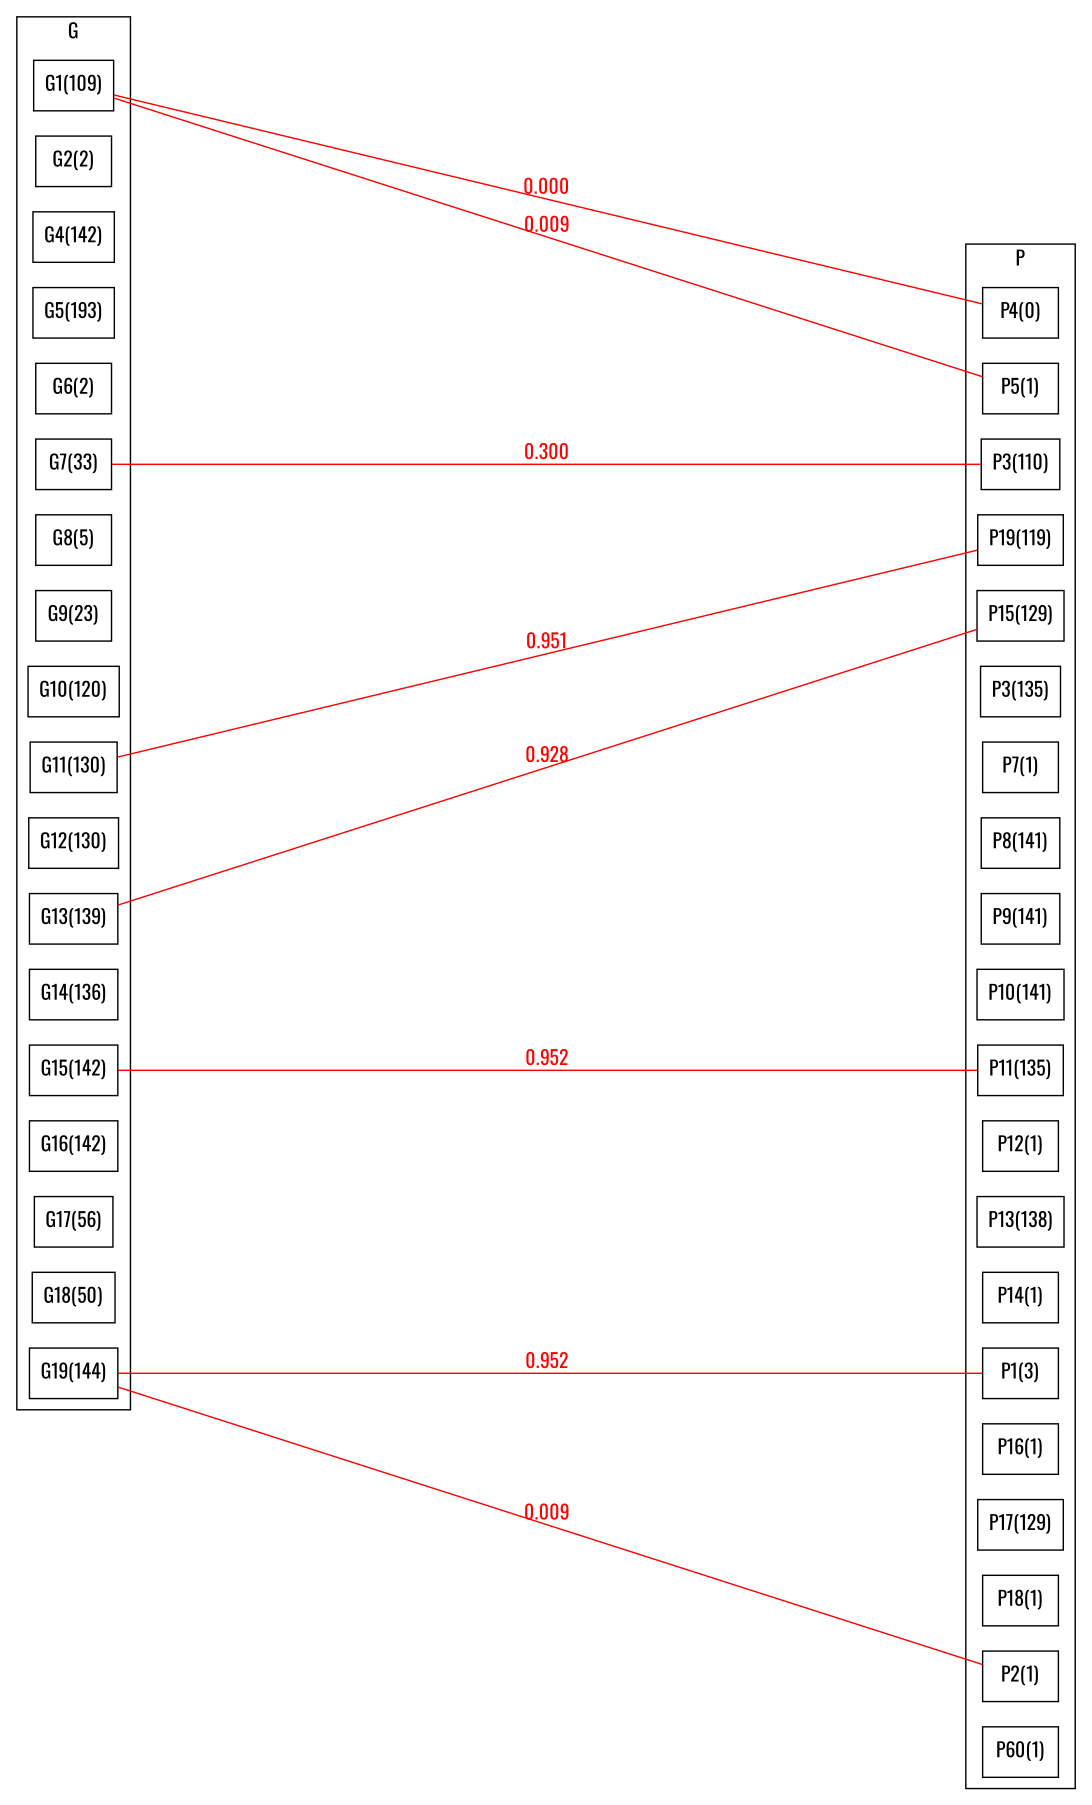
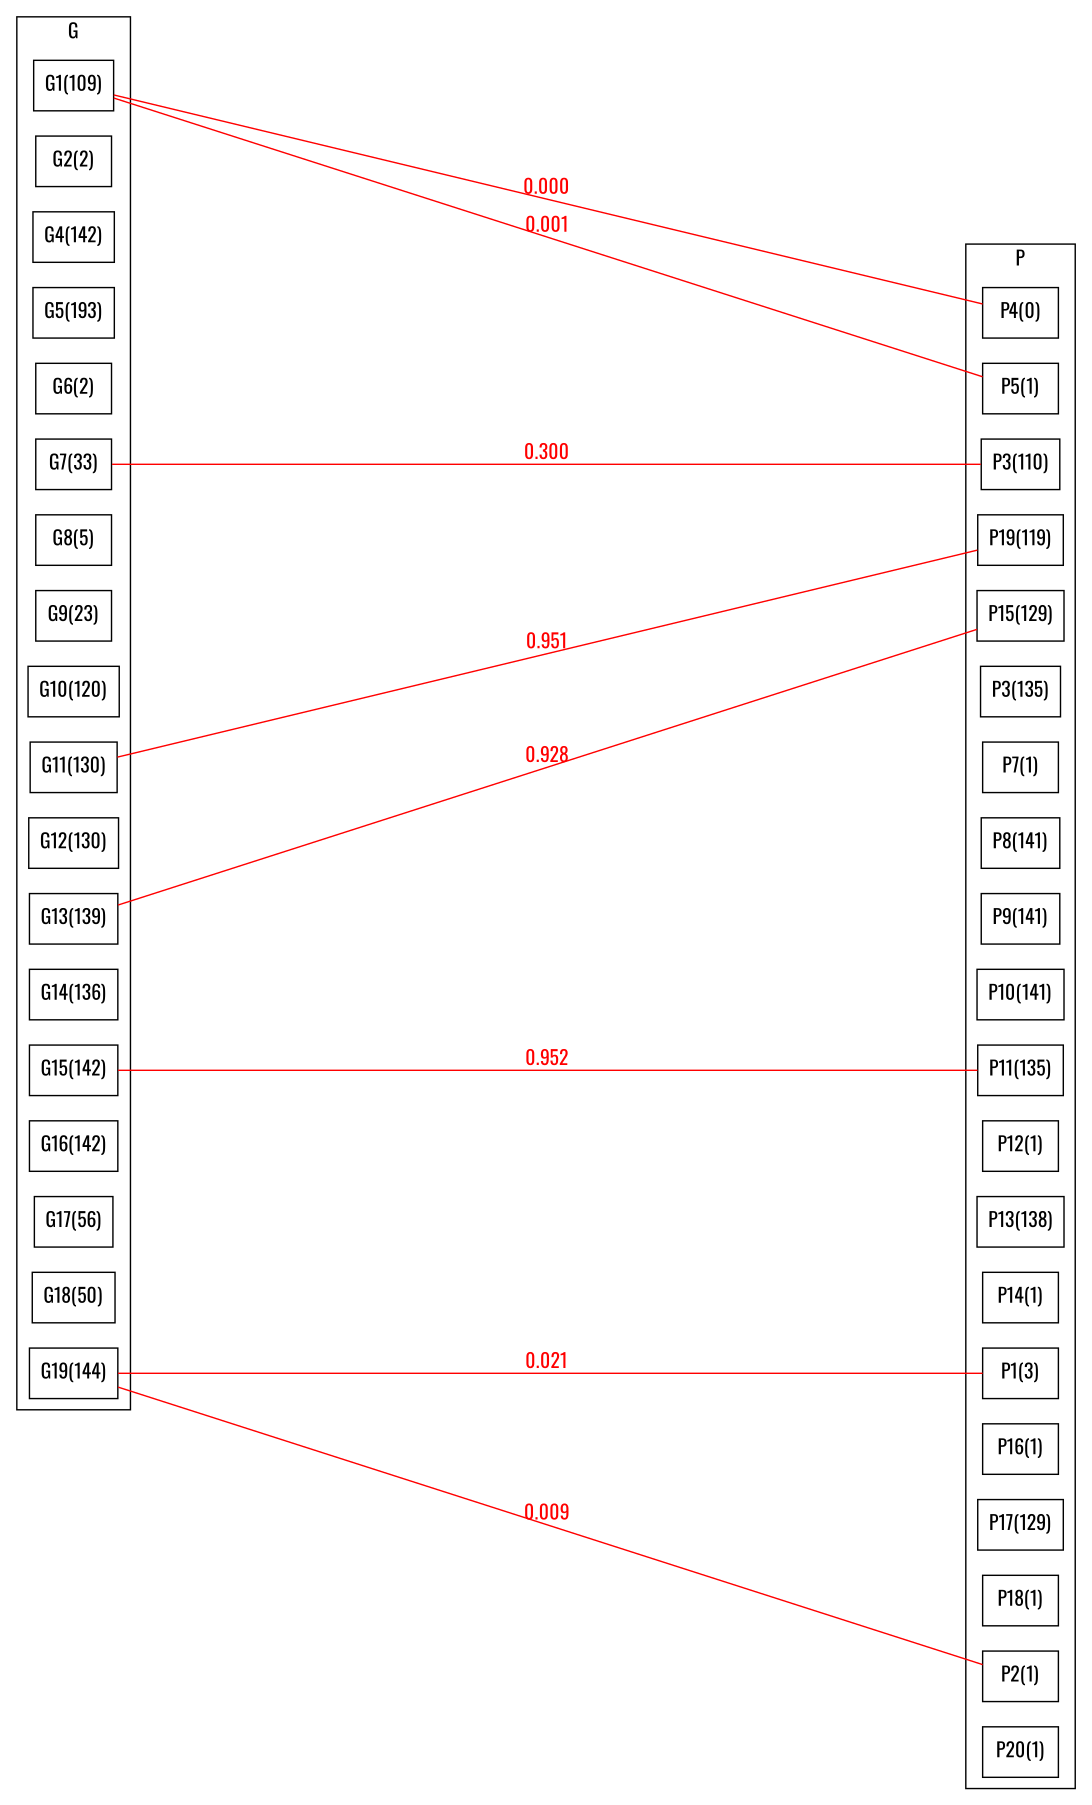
  strict graph {
    concentrate=true
    fontname=Oswald
    rankdir=LR
    ranksep="8 equally"
    splines=true
    node [fontname=Oswald shape=rectangle]
    edge [color=red fontcolor=red fontname=Oswald]
    n1 [label="G1(109)"]
    n2 [label="G2(2)"]
    n3 [label="G4(142)"]
    n4 [label="G5(193)"]
    n5 [label="G6(2)"]
    n6 [label="G7(33)"]
    n7 [label="G8(5)"]
    n8 [label="G9(23)"]
    n9 [label="G10(120)"]
    n10 [label="G11(130)"]
    n11 [label="G12(130)"]
    n12 [label="G13(139)"]
    n13 [label="G14(136)"]
    n14 [label="G15(142)"]
    n15 [label="G16(142)"]
    n16 [label="G17(56)"]
    n17 [label="G18(50)"]
    n18 [label="G19(144)"]
    n19 [label="P1(3)"]
    n20 [label="P2(1)"]
    n21 [label="P3(110)"]
    n22 [label="P4(0)"]
    n23 [label="P5(1)"]
    n24 [label="P3(135)"]
    n25 [label="P7(1)"]
    n26 [label="P8(141)"]
    n27 [label="P9(141)"]
    n28 [label="P10(141)"]
    n29 [label="P11(135)"]
    n30 [label="P12(1)"]
    n31 [label="P13(138)"]
    n32 [label="P14(1)"]
    n33 [label="P15(129)"]
    n34 [label="P16(1)"]
    n35 [label="P17(129)"]
    n36 [label="P18(1)"]
    n37 [label="P19(119)"]
-   n38 [label="P60(1)"]
+   n38 [label="P20(1)"]
    subgraph cluster_1 {
      color=black
      label=G
      rank=same
      n1
      n2
      n3
      n4
      n5
      n6
      n7
      n8
      n9
      n10
      n11
      n12
      n13
      n14
      n15
      n16
      n17
      n18
    }
    subgraph cluster_2 {
      color=black
      label=P
      rank=same
      n19
      n20
      n21
      n22
      n23
      n24
      n25
      n26
      n27
      n28
      n29
      n30
      n31
      n32
      n33
      n34
      n35
      n36
      n37
      n38
    }
    n1 -- n22 [label=0.000]
-   n1 -- n23 [label=0.009]
+   n1 -- n23 [label=0.001]
    n6 -- n21 [label=0.300]
    n10 -- n37 [label=0.951]
    n12 -- n33 [label=0.928]
    n14 -- n29 [label=0.952]
-   n18 -- n19 [label=0.952]
+   n18 -- n19 [label=0.021]
    n18 -- n20 [label=0.009]
  }
